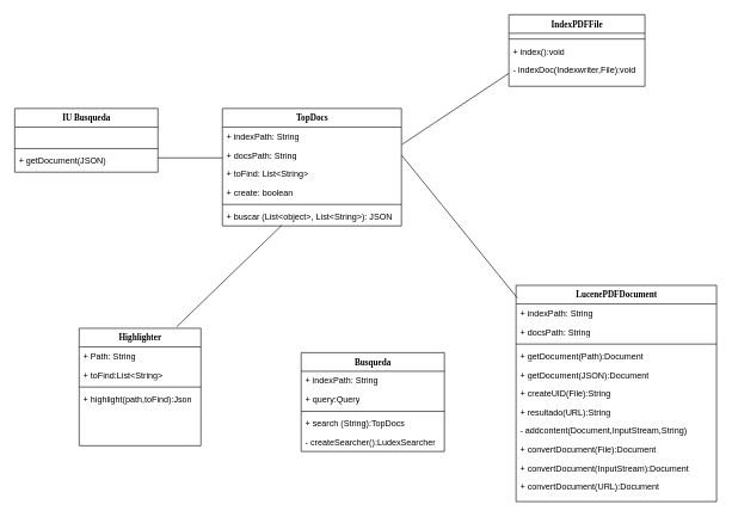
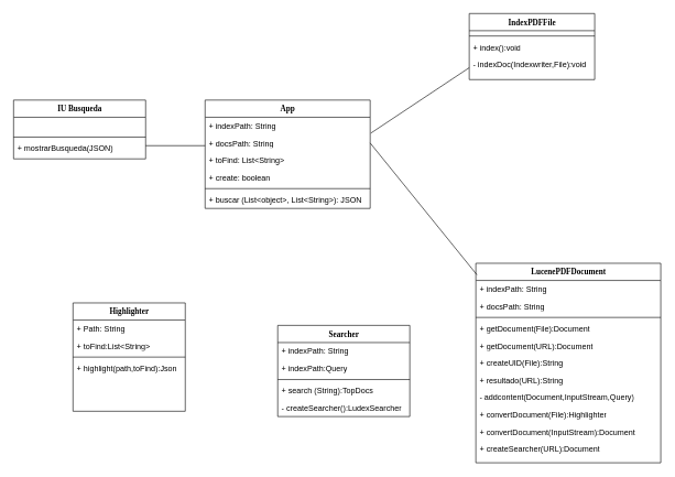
  <mxCell id="0" />
  <mxCell id="1" parent="0" />
  <mxCell id="2" value="IU Busqueda" style="swimlane;html=1;fontStyle=1;align=center;verticalAlign=top;childLayout=stackLayout;horizontal=1;startSize=26;horizontalStack=0;resizeParent=1;resizeLast=0;collapsible=1;marginBottom=0;swimlaneFillColor=#ffffff;rounded=0;shadow=0;comic=0;labelBackgroundColor=none;strokeColor=#000000;strokeWidth=1;fillColor=none;fontFamily=Verdana;fontSize=12;fontColor=#000000;" parent="1" vertex="1"><mxGeometry x="20" y="151" width="200" height="89" as="geometry" /></mxCell>
  <mxCell id="3" value="&amp;nbsp;" style="text;html=1;strokeColor=none;fillColor=none;align=left;verticalAlign=top;spacingLeft=4;spacingRight=4;whiteSpace=wrap;overflow=hidden;rotatable=0;points=[[0,0.5],[1,0.5]];portConstraint=eastwest;" parent="2" vertex="1"><mxGeometry y="26" width="200" height="26" as="geometry" /></mxCell>
  <mxCell id="4" value="" style="line;html=1;strokeWidth=1;fillColor=none;align=left;verticalAlign=middle;spacingTop=-1;spacingLeft=3;spacingRight=3;rotatable=0;labelPosition=right;points=[];portConstraint=eastwest;" parent="2" vertex="1"><mxGeometry y="52" width="200" height="8" as="geometry" /></mxCell>
- <mxCell id="5" value="+ getDocument(JSON)" style="text;html=1;strokeColor=none;fillColor=none;align=left;verticalAlign=top;spacingLeft=4;spacingRight=4;whiteSpace=wrap;overflow=hidden;rotatable=0;points=[[0,0.5],[1,0.5]];portConstraint=eastwest;" vertex="1" parent="2"><mxGeometry y="60" width="200" height="26" as="geometry" /></mxCell>
+ <mxCell id="5" value="+ mostrarBusqueda(JSON)" style="text;html=1;strokeColor=none;fillColor=none;align=left;verticalAlign=top;spacingLeft=4;spacingRight=4;whiteSpace=wrap;overflow=hidden;rotatable=0;points=[[0,0.5],[1,0.5]];portConstraint=eastwest;" vertex="1" parent="2"><mxGeometry y="60" width="200" height="26" as="geometry" /></mxCell>
  <mxCell id="6" value="Highlighter" style="swimlane;html=1;fontStyle=1;align=center;verticalAlign=top;childLayout=stackLayout;horizontal=1;startSize=26;horizontalStack=0;resizeParent=1;resizeLast=0;collapsible=1;marginBottom=0;swimlaneFillColor=#ffffff;rounded=0;shadow=0;comic=0;labelBackgroundColor=none;strokeColor=#000000;strokeWidth=1;fillColor=none;fontFamily=Verdana;fontSize=12;fontColor=#000000;" parent="1" vertex="1"><mxGeometry x="110" y="458" width="170" height="164" as="geometry" /></mxCell>
  <mxCell id="7" value="+ Path: String" style="text;html=1;strokeColor=none;fillColor=none;align=left;verticalAlign=top;spacingLeft=4;spacingRight=4;whiteSpace=wrap;overflow=hidden;rotatable=0;points=[[0,0.5],[1,0.5]];portConstraint=eastwest;" parent="6" vertex="1"><mxGeometry y="26" width="170" height="26" as="geometry" /></mxCell>
  <mxCell id="8" value="+ toFind:List&amp;lt;String&amp;gt;" style="text;html=1;strokeColor=none;fillColor=none;align=left;verticalAlign=top;spacingLeft=4;spacingRight=4;whiteSpace=wrap;overflow=hidden;rotatable=0;points=[[0,0.5],[1,0.5]];portConstraint=eastwest;" parent="6" vertex="1"><mxGeometry y="52" width="170" height="26" as="geometry" /></mxCell>
  <mxCell id="9" value="" style="line;html=1;strokeWidth=1;fillColor=none;align=left;verticalAlign=middle;spacingTop=-1;spacingLeft=3;spacingRight=3;rotatable=0;labelPosition=right;points=[];portConstraint=eastwest;" parent="6" vertex="1"><mxGeometry y="78" width="170" height="8" as="geometry" /></mxCell>
  <mxCell id="10" value="+ highlight(path,toFind):Json" style="text;html=1;strokeColor=none;fillColor=none;align=left;verticalAlign=top;spacingLeft=4;spacingRight=4;whiteSpace=wrap;overflow=hidden;rotatable=0;points=[[0,0.5],[1,0.5]];portConstraint=eastwest;" parent="6" vertex="1"><mxGeometry y="86" width="170" height="26" as="geometry" /></mxCell>
- <mxCell id="11" value="TopDocs" style="swimlane;html=1;fontStyle=1;align=center;verticalAlign=top;childLayout=stackLayout;horizontal=1;startSize=26;horizontalStack=0;resizeParent=1;resizeLast=0;collapsible=1;marginBottom=0;swimlaneFillColor=#ffffff;rounded=0;shadow=0;comic=0;labelBackgroundColor=none;strokeColor=#000000;strokeWidth=1;fillColor=none;fontFamily=Verdana;fontSize=12;fontColor=#000000;" parent="1" vertex="1"><mxGeometry x="310" y="151" width="250" height="164" as="geometry" /></mxCell>
+ <mxCell id="11" value="App" style="swimlane;html=1;fontStyle=1;align=center;verticalAlign=top;childLayout=stackLayout;horizontal=1;startSize=26;horizontalStack=0;resizeParent=1;resizeLast=0;collapsible=1;marginBottom=0;swimlaneFillColor=#ffffff;rounded=0;shadow=0;comic=0;labelBackgroundColor=none;strokeColor=#000000;strokeWidth=1;fillColor=none;fontFamily=Verdana;fontSize=12;fontColor=#000000;" parent="1" vertex="1"><mxGeometry x="310" y="151" width="250" height="164" as="geometry" /></mxCell>
  <mxCell id="12" value="+ indexPath: String" style="text;html=1;strokeColor=none;fillColor=none;align=left;verticalAlign=top;spacingLeft=4;spacingRight=4;whiteSpace=wrap;overflow=hidden;rotatable=0;points=[[0,0.5],[1,0.5]];portConstraint=eastwest;" parent="11" vertex="1"><mxGeometry y="26" width="250" height="26" as="geometry" /></mxCell>
  <mxCell id="13" value="+ docsPath: String" style="text;html=1;strokeColor=none;fillColor=none;align=left;verticalAlign=top;spacingLeft=4;spacingRight=4;whiteSpace=wrap;overflow=hidden;rotatable=0;points=[[0,0.5],[1,0.5]];portConstraint=eastwest;" parent="11" vertex="1"><mxGeometry y="52" width="250" height="26" as="geometry" /></mxCell>
  <mxCell id="14" value="+ toFind: List&amp;lt;String&amp;gt;&lt;br&gt;&lt;br&gt;" style="text;html=1;strokeColor=none;fillColor=none;align=left;verticalAlign=top;spacingLeft=4;spacingRight=4;whiteSpace=wrap;overflow=hidden;rotatable=0;points=[[0,0.5],[1,0.5]];portConstraint=eastwest;" parent="11" vertex="1"><mxGeometry y="78" width="250" height="26" as="geometry" /></mxCell>
  <mxCell id="15" value="+ create: boolean" style="text;html=1;strokeColor=none;fillColor=none;align=left;verticalAlign=top;spacingLeft=4;spacingRight=4;whiteSpace=wrap;overflow=hidden;rotatable=0;points=[[0,0.5],[1,0.5]];portConstraint=eastwest;" parent="11" vertex="1"><mxGeometry y="104" width="250" height="26" as="geometry" /></mxCell>
  <mxCell id="16" value="" style="line;html=1;strokeWidth=1;fillColor=none;align=left;verticalAlign=middle;spacingTop=-1;spacingLeft=3;spacingRight=3;rotatable=0;labelPosition=right;points=[];portConstraint=eastwest;" vertex="1" parent="11"><mxGeometry y="130" width="250" height="8" as="geometry" /></mxCell>
  <mxCell id="17" value="+ buscar (List&amp;lt;object&amp;gt;, List&amp;lt;String&amp;gt;): JSON" style="text;html=1;strokeColor=none;fillColor=none;align=left;verticalAlign=top;spacingLeft=4;spacingRight=4;whiteSpace=wrap;overflow=hidden;rotatable=0;points=[[0,0.5],[1,0.5]];portConstraint=eastwest;" vertex="1" parent="11"><mxGeometry y="138" width="250" height="26" as="geometry" /></mxCell>
- <mxCell id="18" value="Busqueda" style="swimlane;html=1;fontStyle=1;align=center;verticalAlign=top;childLayout=stackLayout;horizontal=1;startSize=26;horizontalStack=0;resizeParent=1;resizeLast=0;collapsible=1;marginBottom=0;swimlaneFillColor=#ffffff;rounded=0;shadow=0;comic=0;labelBackgroundColor=none;strokeColor=#000000;strokeWidth=1;fillColor=none;fontFamily=Verdana;fontSize=12;fontColor=#000000;" parent="1" vertex="1"><mxGeometry x="420" y="492" width="200" height="138" as="geometry" /></mxCell>
+ <mxCell id="18" value="Searcher" style="swimlane;html=1;fontStyle=1;align=center;verticalAlign=top;childLayout=stackLayout;horizontal=1;startSize=26;horizontalStack=0;resizeParent=1;resizeLast=0;collapsible=1;marginBottom=0;swimlaneFillColor=#ffffff;rounded=0;shadow=0;comic=0;labelBackgroundColor=none;strokeColor=#000000;strokeWidth=1;fillColor=none;fontFamily=Verdana;fontSize=12;fontColor=#000000;" parent="1" vertex="1"><mxGeometry x="420" y="492" width="200" height="138" as="geometry" /></mxCell>
  <mxCell id="19" value="+ indexPath: String" style="text;html=1;strokeColor=none;fillColor=none;align=left;verticalAlign=top;spacingLeft=4;spacingRight=4;whiteSpace=wrap;overflow=hidden;rotatable=0;points=[[0,0.5],[1,0.5]];portConstraint=eastwest;" parent="18" vertex="1"><mxGeometry y="26" width="200" height="26" as="geometry" /></mxCell>
- <mxCell id="20" value="+ query:Query" style="text;html=1;strokeColor=none;fillColor=none;align=left;verticalAlign=top;spacingLeft=4;spacingRight=4;whiteSpace=wrap;overflow=hidden;rotatable=0;points=[[0,0.5],[1,0.5]];portConstraint=eastwest;" parent="18" vertex="1"><mxGeometry y="52" width="200" height="26" as="geometry" /></mxCell>
+ <mxCell id="20" value="+ indexPath:Query" style="text;html=1;strokeColor=none;fillColor=none;align=left;verticalAlign=top;spacingLeft=4;spacingRight=4;whiteSpace=wrap;overflow=hidden;rotatable=0;points=[[0,0.5],[1,0.5]];portConstraint=eastwest;" parent="18" vertex="1"><mxGeometry y="52" width="200" height="26" as="geometry" /></mxCell>
  <mxCell id="21" value="" style="line;html=1;strokeWidth=1;fillColor=none;align=left;verticalAlign=middle;spacingTop=-1;spacingLeft=3;spacingRight=3;rotatable=0;labelPosition=right;points=[];portConstraint=eastwest;" parent="18" vertex="1"><mxGeometry y="78" width="200" height="8" as="geometry" /></mxCell>
  <mxCell id="22" value="+ search (String):TopDocs" style="text;html=1;strokeColor=none;fillColor=none;align=left;verticalAlign=top;spacingLeft=4;spacingRight=4;whiteSpace=wrap;overflow=hidden;rotatable=0;points=[[0,0.5],[1,0.5]];portConstraint=eastwest;" parent="18" vertex="1"><mxGeometry y="86" width="200" height="26" as="geometry" /></mxCell>
  <mxCell id="23" value="- createSearcher():LudexSearcher" style="text;html=1;strokeColor=none;fillColor=none;align=left;verticalAlign=top;spacingLeft=4;spacingRight=4;whiteSpace=wrap;overflow=hidden;rotatable=0;points=[[0,0.5],[1,0.5]];portConstraint=eastwest;" parent="18" vertex="1"><mxGeometry y="112" width="200" height="26" as="geometry" /></mxCell>
  <mxCell id="24" value="LucenePDFDocument" style="swimlane;html=1;fontStyle=1;align=center;verticalAlign=top;childLayout=stackLayout;horizontal=1;startSize=26;horizontalStack=0;resizeParent=1;resizeLast=0;collapsible=1;marginBottom=0;swimlaneFillColor=#ffffff;rounded=0;shadow=0;comic=0;labelBackgroundColor=none;strokeColor=#000000;strokeWidth=1;fillColor=none;fontFamily=Verdana;fontSize=12;fontColor=#000000;" parent="1" vertex="1"><mxGeometry x="720" y="398" width="280" height="302" as="geometry" /></mxCell>
  <mxCell id="25" value="+ indexPath: String" style="text;html=1;strokeColor=none;fillColor=none;align=left;verticalAlign=top;spacingLeft=4;spacingRight=4;whiteSpace=wrap;overflow=hidden;rotatable=0;points=[[0,0.5],[1,0.5]];portConstraint=eastwest;" parent="24" vertex="1"><mxGeometry y="26" width="280" height="26" as="geometry" /></mxCell>
  <mxCell id="26" value="+ docsPath: String" style="text;html=1;strokeColor=none;fillColor=none;align=left;verticalAlign=top;spacingLeft=4;spacingRight=4;whiteSpace=wrap;overflow=hidden;rotatable=0;points=[[0,0.5],[1,0.5]];portConstraint=eastwest;" parent="24" vertex="1"><mxGeometry y="52" width="280" height="26" as="geometry" /></mxCell>
  <mxCell id="27" value="" style="line;html=1;strokeWidth=1;fillColor=none;align=left;verticalAlign=middle;spacingTop=-1;spacingLeft=3;spacingRight=3;rotatable=0;labelPosition=right;points=[];portConstraint=eastwest;" parent="24" vertex="1"><mxGeometry y="78" width="280" height="8" as="geometry" /></mxCell>
- <mxCell id="28" value="+ getDocument(Path):Document" style="text;html=1;strokeColor=none;fillColor=none;align=left;verticalAlign=top;spacingLeft=4;spacingRight=4;whiteSpace=wrap;overflow=hidden;rotatable=0;points=[[0,0.5],[1,0.5]];portConstraint=eastwest;" parent="24" vertex="1"><mxGeometry y="86" width="280" height="26" as="geometry" /></mxCell>
- <mxCell id="29" value="+ getDocument(JSON):Document" style="text;html=1;strokeColor=none;fillColor=none;align=left;verticalAlign=top;spacingLeft=4;spacingRight=4;whiteSpace=wrap;overflow=hidden;rotatable=0;points=[[0,0.5],[1,0.5]];portConstraint=eastwest;" parent="24" vertex="1"><mxGeometry y="112" width="280" height="26" as="geometry" /></mxCell>
+ <mxCell id="28" value="+ getDocument(File):Document" style="text;html=1;strokeColor=none;fillColor=none;align=left;verticalAlign=top;spacingLeft=4;spacingRight=4;whiteSpace=wrap;overflow=hidden;rotatable=0;points=[[0,0.5],[1,0.5]];portConstraint=eastwest;" parent="24" vertex="1"><mxGeometry y="86" width="280" height="26" as="geometry" /></mxCell>
+ <mxCell id="29" value="+ getDocument(URL):Document" style="text;html=1;strokeColor=none;fillColor=none;align=left;verticalAlign=top;spacingLeft=4;spacingRight=4;whiteSpace=wrap;overflow=hidden;rotatable=0;points=[[0,0.5],[1,0.5]];portConstraint=eastwest;" parent="24" vertex="1"><mxGeometry y="112" width="280" height="26" as="geometry" /></mxCell>
  <mxCell id="30" value="+ createUID(File):String" style="text;html=1;strokeColor=none;fillColor=none;align=left;verticalAlign=top;spacingLeft=4;spacingRight=4;whiteSpace=wrap;overflow=hidden;rotatable=0;points=[[0,0.5],[1,0.5]];portConstraint=eastwest;" parent="24" vertex="1"><mxGeometry y="138" width="280" height="26" as="geometry" /></mxCell>
  <mxCell id="31" value="+ resultado(URL):String" style="text;html=1;strokeColor=none;fillColor=none;align=left;verticalAlign=top;spacingLeft=4;spacingRight=4;whiteSpace=wrap;overflow=hidden;rotatable=0;points=[[0,0.5],[1,0.5]];portConstraint=eastwest;" parent="24" vertex="1"><mxGeometry y="164" width="280" height="26" as="geometry" /></mxCell>
- <mxCell id="32" value="- addcontent(Document,InputStream,String)" style="text;html=1;strokeColor=none;fillColor=none;align=left;verticalAlign=top;spacingLeft=4;spacingRight=4;whiteSpace=wrap;overflow=hidden;rotatable=0;points=[[0,0.5],[1,0.5]];portConstraint=eastwest;" parent="24" vertex="1"><mxGeometry y="190" width="280" height="26" as="geometry" /></mxCell>
- <mxCell id="33" value="+ convertDocument(File):Document" style="text;html=1;strokeColor=none;fillColor=none;align=left;verticalAlign=top;spacingLeft=4;spacingRight=4;whiteSpace=wrap;overflow=hidden;rotatable=0;points=[[0,0.5],[1,0.5]];portConstraint=eastwest;" parent="24" vertex="1"><mxGeometry y="216" width="280" height="26" as="geometry" /></mxCell>
+ <mxCell id="32" value="- addcontent(Document,InputStream,Query)" style="text;html=1;strokeColor=none;fillColor=none;align=left;verticalAlign=top;spacingLeft=4;spacingRight=4;whiteSpace=wrap;overflow=hidden;rotatable=0;points=[[0,0.5],[1,0.5]];portConstraint=eastwest;" parent="24" vertex="1"><mxGeometry y="190" width="280" height="26" as="geometry" /></mxCell>
+ <mxCell id="33" value="+ convertDocument(File):Highlighter" style="text;html=1;strokeColor=none;fillColor=none;align=left;verticalAlign=top;spacingLeft=4;spacingRight=4;whiteSpace=wrap;overflow=hidden;rotatable=0;points=[[0,0.5],[1,0.5]];portConstraint=eastwest;" parent="24" vertex="1"><mxGeometry y="216" width="280" height="26" as="geometry" /></mxCell>
  <mxCell id="34" value="+ convertDocument(InputStream):Document" style="text;html=1;strokeColor=none;fillColor=none;align=left;verticalAlign=top;spacingLeft=4;spacingRight=4;whiteSpace=wrap;overflow=hidden;rotatable=0;points=[[0,0.5],[1,0.5]];portConstraint=eastwest;" parent="24" vertex="1"><mxGeometry y="242" width="280" height="26" as="geometry" /></mxCell>
- <mxCell id="35" value="+ convertDocument(URL):Document" style="text;html=1;strokeColor=none;fillColor=none;align=left;verticalAlign=top;spacingLeft=4;spacingRight=4;whiteSpace=wrap;overflow=hidden;rotatable=0;points=[[0,0.5],[1,0.5]];portConstraint=eastwest;" parent="24" vertex="1"><mxGeometry y="268" width="280" height="26" as="geometry" /></mxCell>
+ <mxCell id="35" value="+ createSearcher(URL):Document" style="text;html=1;strokeColor=none;fillColor=none;align=left;verticalAlign=top;spacingLeft=4;spacingRight=4;whiteSpace=wrap;overflow=hidden;rotatable=0;points=[[0,0.5],[1,0.5]];portConstraint=eastwest;" parent="24" vertex="1"><mxGeometry y="268" width="280" height="26" as="geometry" /></mxCell>
  <mxCell id="36" value="IndexPDFFile" style="swimlane;html=1;fontStyle=1;align=center;verticalAlign=top;childLayout=stackLayout;horizontal=1;startSize=26;horizontalStack=0;resizeParent=1;resizeLast=0;collapsible=1;marginBottom=0;swimlaneFillColor=#ffffff;rounded=0;shadow=0;comic=0;labelBackgroundColor=none;strokeColor=#000000;strokeWidth=1;fillColor=none;fontFamily=Verdana;fontSize=12;fontColor=#000000;" parent="1" vertex="1"><mxGeometry x="710" y="20" width="190" height="100" as="geometry" /></mxCell>
  <mxCell id="37" value="resultado: String" style="text;html=1;strokeColor=none;fillColor=none;align=left;verticalAlign=top;spacingLeft=4;spacingRight=4;whiteSpace=wrap;overflow=hidden;rotatable=0;points=[[0,0.5],[1,0.5]];portConstraint=eastwest;" parent="36" vertex="1"><mxGeometry y="26" width="190" height="4" as="geometry" /></mxCell>
  <mxCell id="38" value="" style="line;html=1;strokeWidth=1;fillColor=none;align=left;verticalAlign=middle;spacingTop=-1;spacingLeft=3;spacingRight=3;rotatable=0;labelPosition=right;points=[];portConstraint=eastwest;" parent="36" vertex="1"><mxGeometry y="30" width="190" height="8" as="geometry" /></mxCell>
  <mxCell id="39" value="+ index():void" style="text;html=1;strokeColor=none;fillColor=none;align=left;verticalAlign=top;spacingLeft=4;spacingRight=4;whiteSpace=wrap;overflow=hidden;rotatable=0;points=[[0,0.5],[1,0.5]];portConstraint=eastwest;" parent="36" vertex="1"><mxGeometry y="38" width="190" height="26" as="geometry" /></mxCell>
  <mxCell id="40" value="&lt;font style=&quot;font-size: 12px&quot;&gt;- indexDoc(Indexwriter,File):void&lt;/font&gt;" style="text;html=1;strokeColor=none;fillColor=none;align=left;verticalAlign=top;spacingLeft=4;spacingRight=4;whiteSpace=wrap;overflow=hidden;rotatable=0;points=[[0,0.5],[1,0.5]];portConstraint=eastwest;" parent="36" vertex="1"><mxGeometry y="64" width="190" height="36" as="geometry" /></mxCell>
- <mxCell id="41" value="" style="endArrow=none;html=1;entryX=0.332;entryY=0.962;entryDx=0;entryDy=0;entryPerimeter=0;exitX=0.8;exitY=-0.012;exitDx=0;exitDy=0;exitPerimeter=0;" parent="1" source="6" target="17" edge="1"><mxGeometry width="50" height="50" relative="1" as="geometry"><mxPoint x="80" y="543" as="sourcePoint" /><mxPoint x="140" y="503" as="targetPoint" /></mxGeometry></mxCell>
  <mxCell id="42" value="" style="endArrow=none;html=1;exitX=1.004;exitY=0.923;exitDx=0;exitDy=0;exitPerimeter=0;entryX=0;entryY=0.5;entryDx=0;entryDy=0;" parent="1" source="12" target="40" edge="1"><mxGeometry width="50" height="50" relative="1" as="geometry"><mxPoint x="640" y="170" as="sourcePoint" /><mxPoint x="690" y="120" as="targetPoint" /></mxGeometry></mxCell>
  <mxCell id="43" value="" style="endArrow=none;html=1;entryX=0.006;entryY=0.058;entryDx=0;entryDy=0;entryPerimeter=0;exitX=1;exitY=0.5;exitDx=0;exitDy=0;" parent="1" source="13" target="24" edge="1"><mxGeometry width="50" height="50" relative="1" as="geometry"><mxPoint x="610" y="230" as="sourcePoint" /><mxPoint x="860" y="390" as="targetPoint" /><Array as="points" /></mxGeometry></mxCell>
  <mxCell id="44" value="" style="endArrow=none;html=1;entryX=0;entryY=0.654;entryDx=0;entryDy=0;entryPerimeter=0;" parent="1" target="13" edge="1"><mxGeometry width="50" height="50" relative="1" as="geometry"><mxPoint x="220" y="220" as="sourcePoint" /><mxPoint x="320" y="220" as="targetPoint" /><Array as="points" /></mxGeometry></mxCell>
